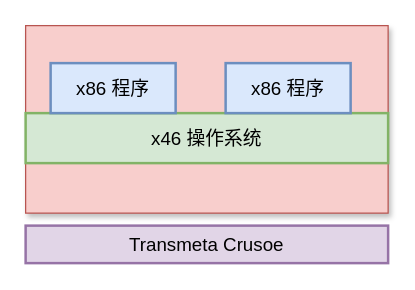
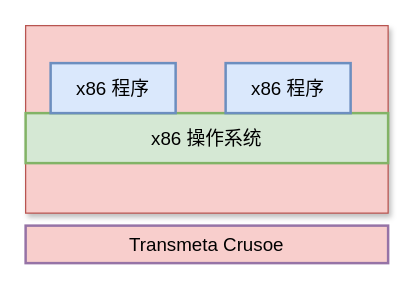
  <mxCell id="0" />
  <mxCell id="1" parent="0" />
  <mxCell id="2" value="" style="rounded=0;whiteSpace=wrap;html=1;shadow=1;fillColor=#f8cecc;strokeColor=#b85450;" parent="1" vertex="1"><mxGeometry x="20" y="20" width="290" height="150" as="geometry" /></mxCell>
- <mxCell id="3" value="x46 操作系统" style="rounded=0;whiteSpace=wrap;html=1;fillColor=#d5e8d4;strokeColor=#82b366;fontSize=15;strokeWidth=2;glass=0;sketch=0;shadow=0;" parent="1" vertex="1"><mxGeometry x="20" y="90" width="290" height="40" as="geometry" /></mxCell>
- <mxCell id="4" value="Transmeta&amp;nbsp;Crusoe" style="rounded=0;whiteSpace=wrap;html=1;fillColor=#e1d5e7;strokeColor=#9673a6;fontSize=15;strokeWidth=2;glass=0;sketch=0;shadow=0;" parent="1" vertex="1"><mxGeometry x="20" y="180" width="290" height="30" as="geometry" /></mxCell>
+ <mxCell id="3" value="x86 操作系统" style="rounded=0;whiteSpace=wrap;html=1;fillColor=#d5e8d4;strokeColor=#82b366;fontSize=15;strokeWidth=2;glass=0;sketch=0;shadow=0;" parent="1" vertex="1"><mxGeometry x="20" y="90" width="290" height="40" as="geometry" /></mxCell>
+ <mxCell id="4" value="Transmeta&amp;nbsp;Crusoe" style="rounded=0;whiteSpace=wrap;html=1;fillColor=#f8cecc;strokeColor=#9673a6;fontSize=15;strokeWidth=2;glass=0;sketch=0;shadow=0;" parent="1" vertex="1"><mxGeometry x="20" y="180" width="290" height="30" as="geometry" /></mxCell>
  <mxCell id="5" value="x86 程序" style="rounded=0;whiteSpace=wrap;html=1;fillColor=#dae8fc;strokeColor=#6c8ebf;fontSize=15;strokeWidth=2;glass=0;sketch=0;shadow=0;" parent="1" vertex="1"><mxGeometry x="40" y="50" width="100" height="40" as="geometry" /></mxCell>
  <mxCell id="6" value="x86 程序" style="rounded=0;whiteSpace=wrap;html=1;fillColor=#dae8fc;strokeColor=#6c8ebf;fontSize=15;strokeWidth=2;glass=0;sketch=0;shadow=0;" vertex="1" parent="1"><mxGeometry x="180" y="50" width="100" height="40" as="geometry" /></mxCell>
